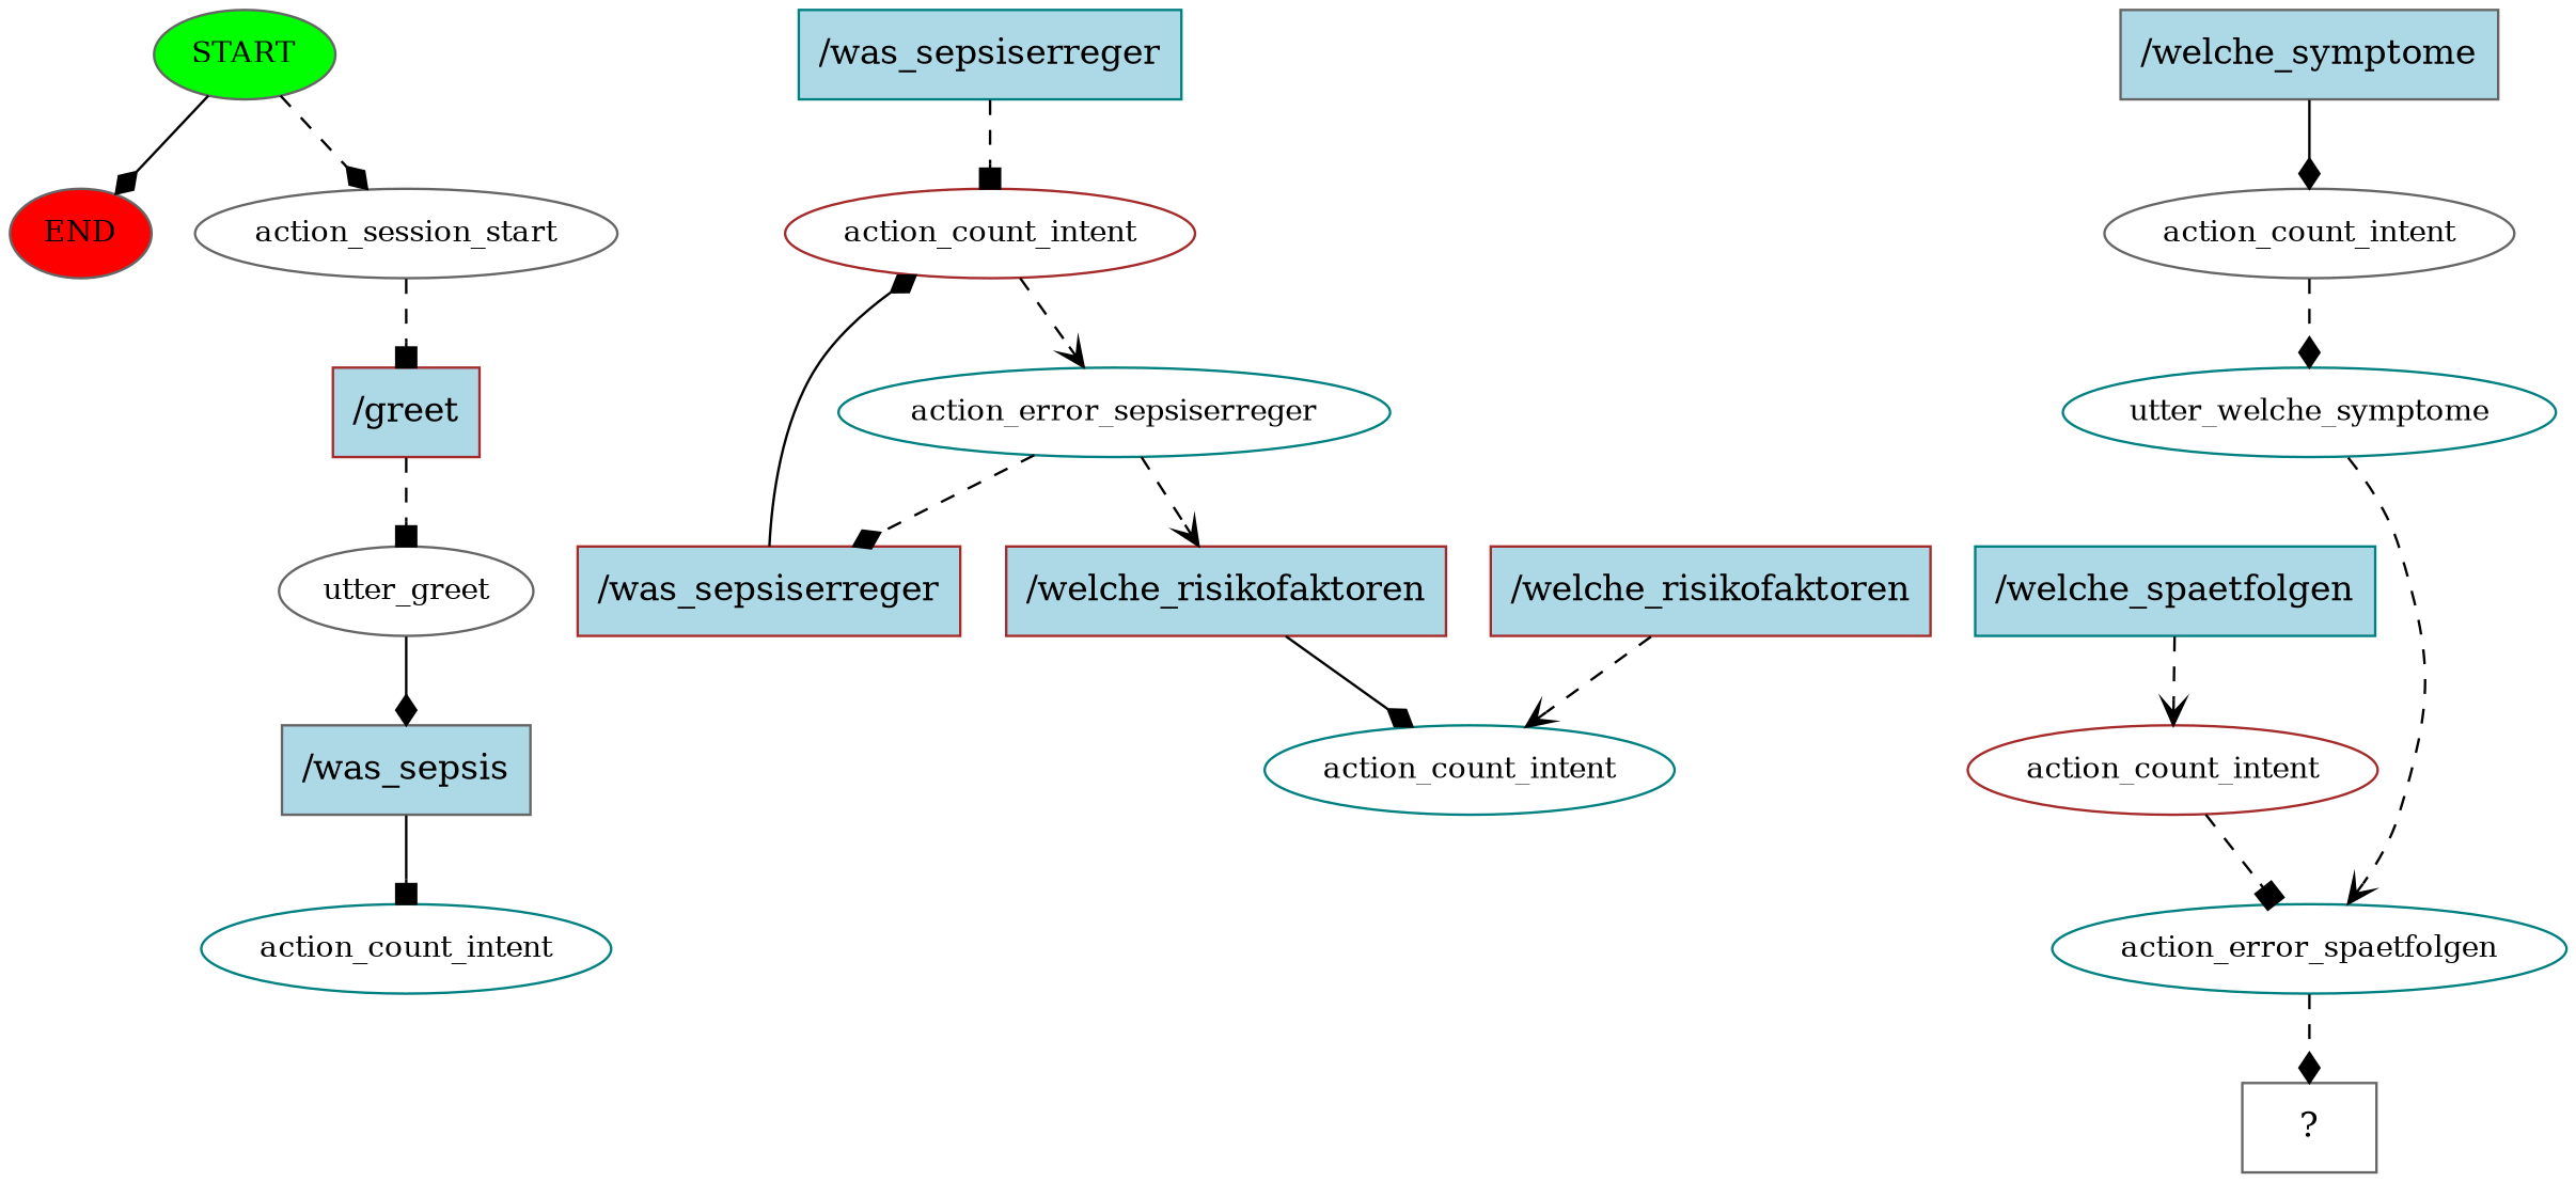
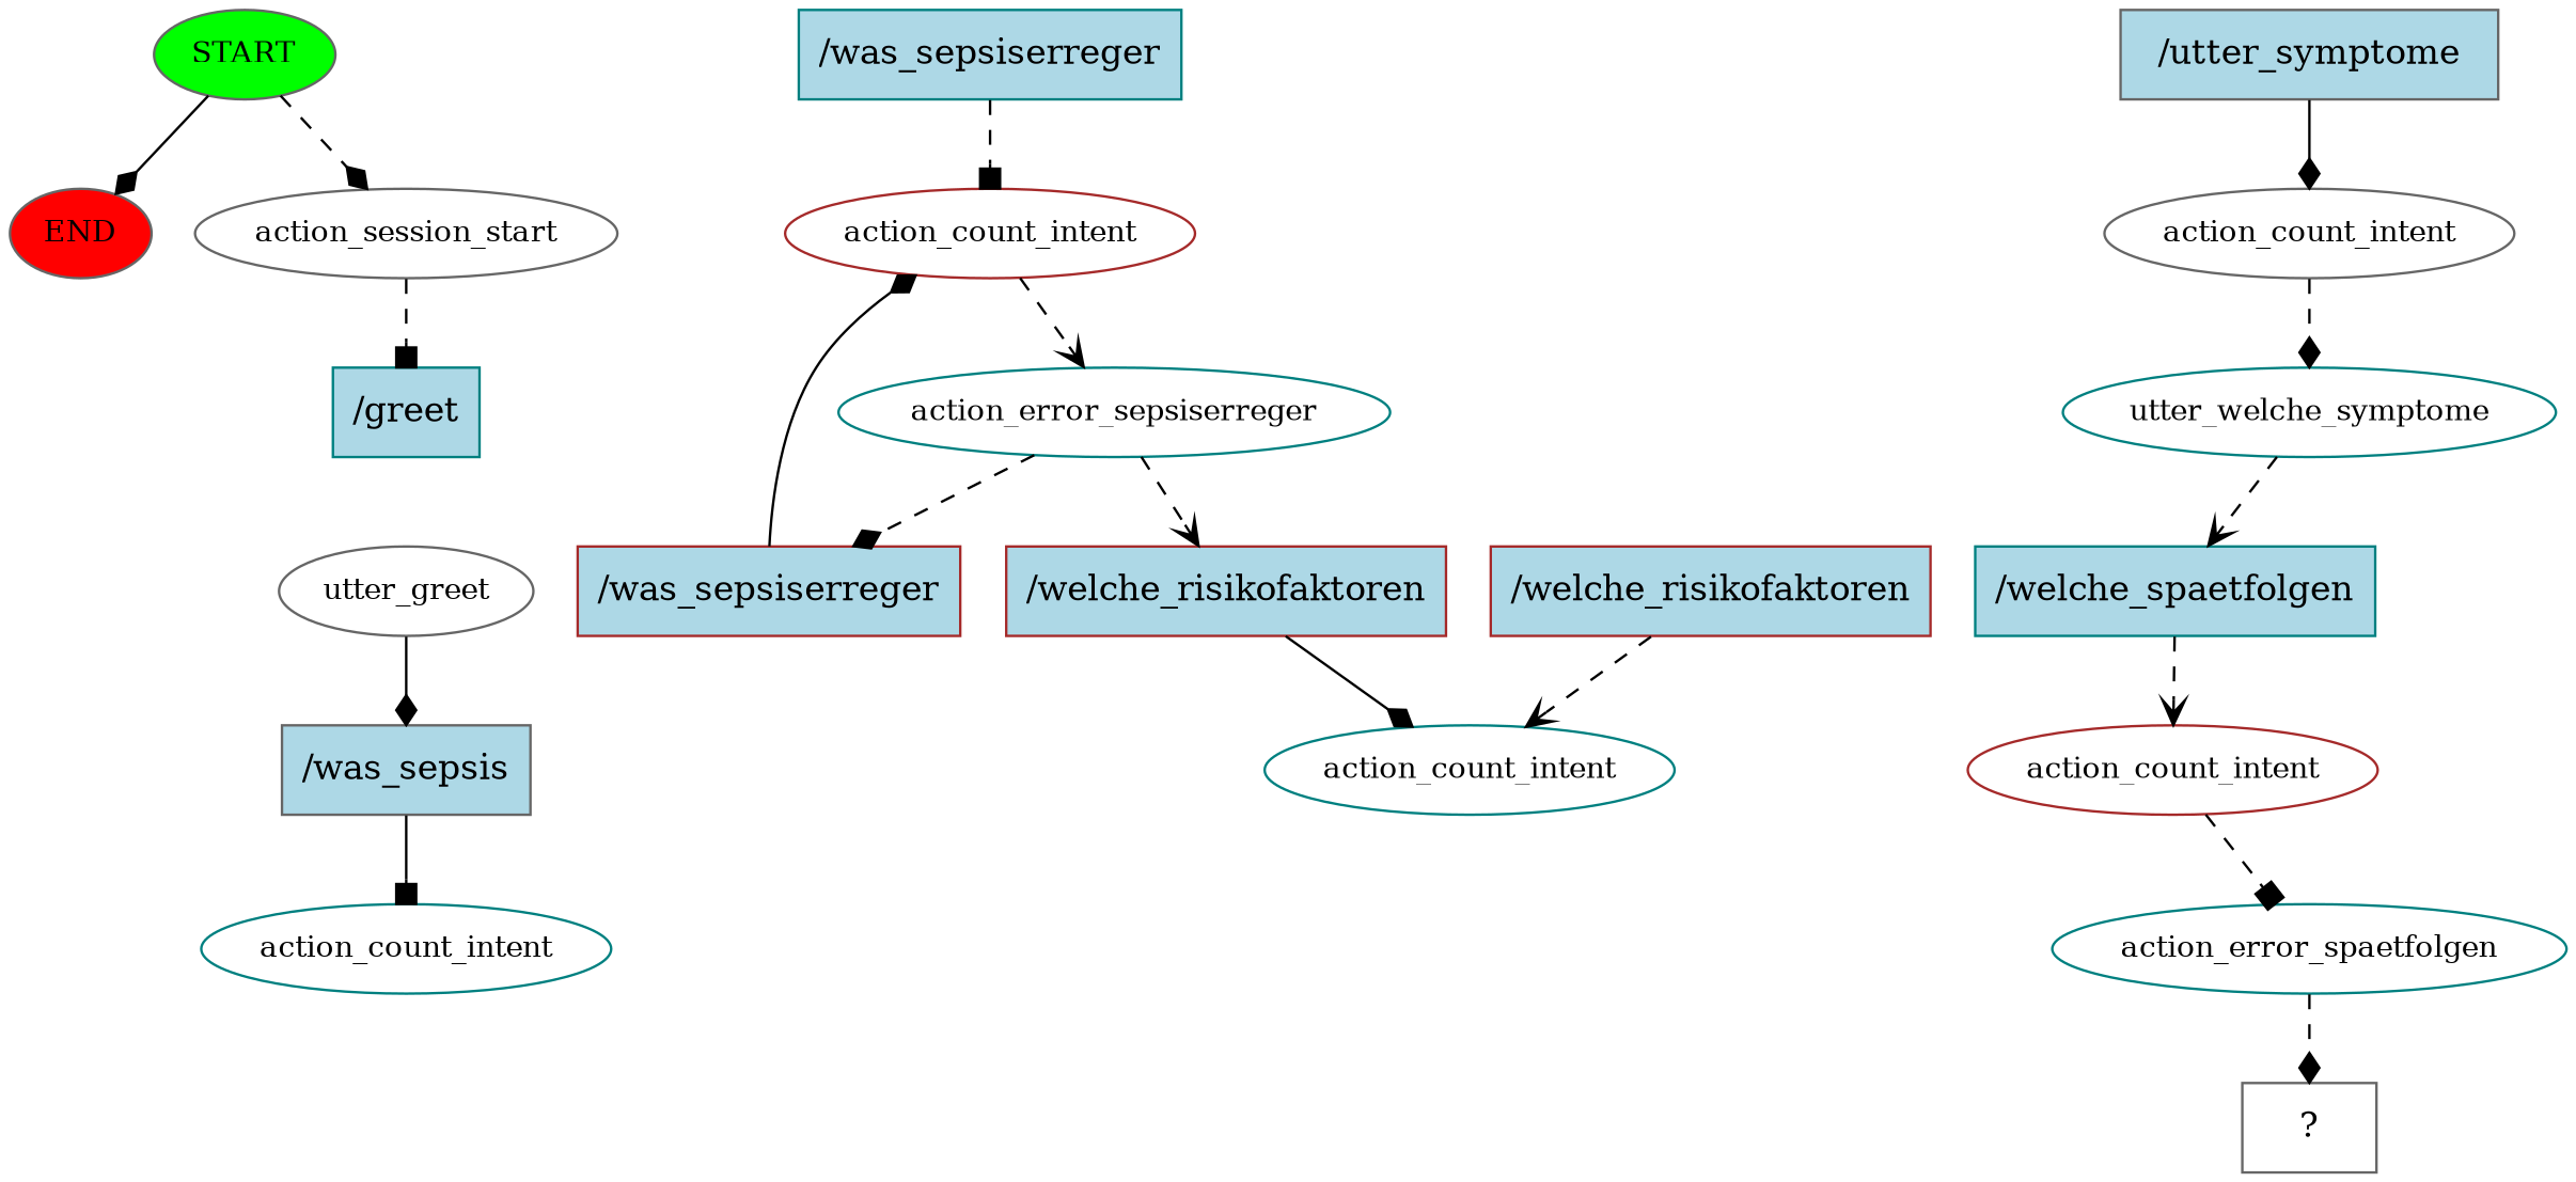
  digraph {
    node [color=gray40 fontsize=12]
    edge [arrowhead=diamond style=dashed]
    n1 [fillcolor=green label=START style=filled]
    n2 [fillcolor=red label=END style=filled]
    n3 [label=action_session_start]
-   n4 [color=brown fillcolor=lightblue label="/greet" shape=rect style=filled fontsize=""]
+   n4 [color=teal fillcolor=lightblue label="/greet" shape=rect style=filled fontsize=""]
    n5 [label=utter_greet]
    n6 [fillcolor=lightblue label="/was_sepsis" shape=rect style=filled fontsize=""]
    n7 [color=teal label=action_count_intent]
    n8 [color=teal fillcolor=lightblue label="/was_sepsiserreger" shape=rect style=filled fontsize=""]
    n9 [color=brown label=action_count_intent]
    n10 [color=teal label=action_error_sepsiserreger]
    n11 [color=brown fillcolor=lightblue label="/was_sepsiserreger" shape=rect style=filled fontsize=""]
    n12 [color=brown fillcolor=lightblue label="/welche_risikofaktoren" shape=rect style=filled fontsize=""]
    n13 [color=teal label=action_count_intent]
    n14 [color=brown fillcolor=lightblue label="/welche_risikofaktoren" shape=rect style=filled fontsize=""]
-   n15 [fillcolor=lightblue label="/welche_symptome" shape=rect style=filled fontsize=""]
+   n15 [fillcolor=lightblue label="/utter_symptome" shape=rect style=filled fontsize=""]
    n16 [label=action_count_intent]
    n17 [color=teal label=utter_welche_symptome]
    n18 [color=teal fillcolor=lightblue label="/welche_spaetfolgen" shape=rect style=filled fontsize=""]
    n19 [color=brown label=action_count_intent]
    n20 [color=teal label=action_error_spaetfolgen]
    n21 [label="  ?  " shape=rect fontsize=""]
    n1 -> n2 [style=solid]
    n1 -> n3
    n3 -> n4 [arrowhead=box]
-   n4 -> n5 [arrowhead=box]
    n5 -> n6 [style=solid]
    n6 -> n7 [arrowhead=box style=solid]
    n8 -> n9 [arrowhead=box]
    n9 -> n10 [arrowhead=vee]
    n10 -> n11
    n10 -> n12 [arrowhead=vee]
    n11 -> n9 [style=solid]
    n12 -> n13 [style=solid]
    n14 -> n13 [arrowhead=vee]
    n15 -> n16 [style=solid]
    n16 -> n17
-   n17 -> n20 [arrowhead=vee]
+   n17 -> n18 [arrowhead=vee]
    n18 -> n19 [arrowhead=vee]
    n19 -> n20 [arrowhead=box]
    n20 -> n21
  }
